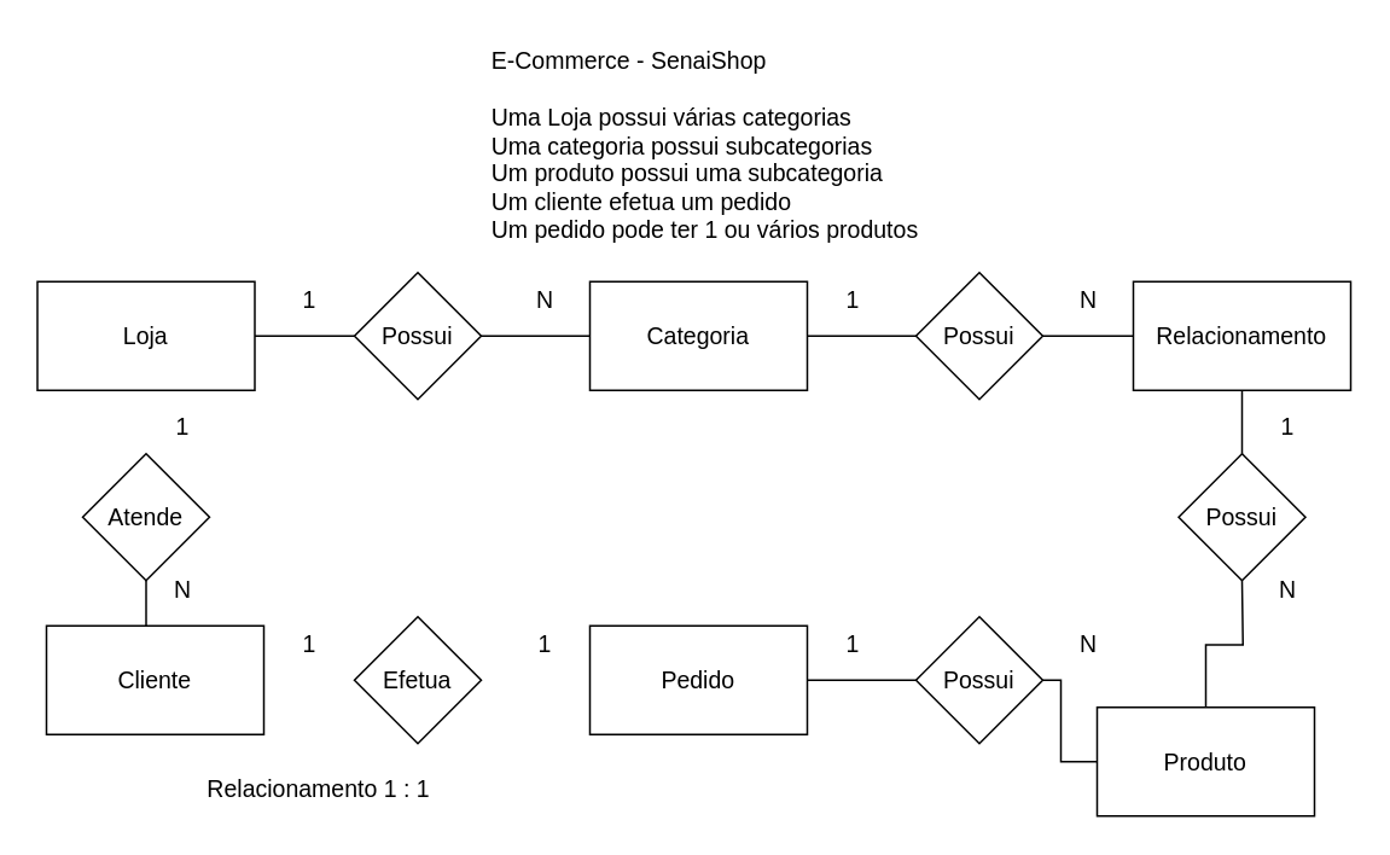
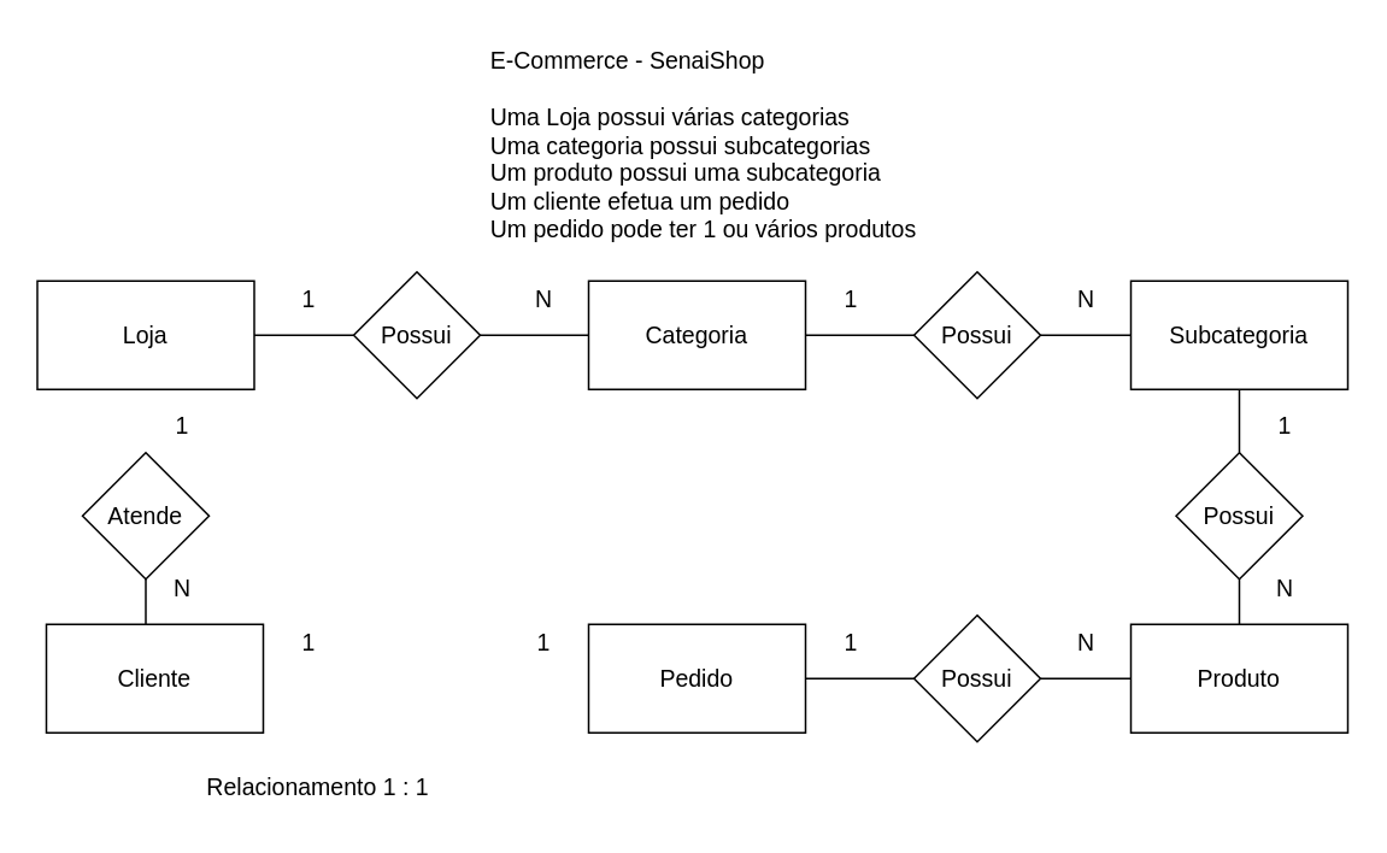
  <mxCell id="0" />
  <mxCell id="1" parent="0" />
  <mxCell id="2" value="&lt;font style=&quot;font-size: 13px;&quot;&gt;Loja&lt;/font&gt;" style="rounded=0;whiteSpace=wrap;html=1;" parent="1" vertex="1"><mxGeometry x="20" y="155" width="120" height="60" as="geometry" /></mxCell>
  <mxCell id="3" value="&lt;div style=&quot;font-size: 13px;&quot;&gt;&lt;font style=&quot;font-size: 13px;&quot;&gt;E-Commerce - SenaiShop&lt;/font&gt;&lt;/div&gt;&lt;div style=&quot;font-size: 13px;&quot;&gt;&lt;font style=&quot;font-size: 13px;&quot;&gt;&lt;br&gt;&lt;/font&gt;&lt;/div&gt;&lt;div style=&quot;font-size: 13px;&quot;&gt;&lt;font style=&quot;font-size: 13px;&quot;&gt;Uma Loja possui várias categorias&lt;/font&gt;&lt;/div&gt;&lt;div style=&quot;font-size: 13px;&quot;&gt;&lt;font style=&quot;font-size: 13px;&quot;&gt;Uma categoria possui subcategorias&lt;/font&gt;&lt;/div&gt;&lt;div style=&quot;font-size: 13px;&quot;&gt;&lt;font style=&quot;font-size: 13px;&quot;&gt;Um produto possui uma subcategoria&lt;/font&gt;&lt;/div&gt;&lt;div style=&quot;font-size: 13px;&quot;&gt;&lt;font style=&quot;font-size: 13px;&quot;&gt;Um cliente efetua um pedido&lt;/font&gt;&lt;/div&gt;&lt;div style=&quot;font-size: 13px;&quot;&gt;&lt;font style=&quot;font-size: 13px;&quot;&gt;Um pedido pode ter 1 ou vários produtos&lt;/font&gt;&lt;/div&gt;" style="text;html=1;align=left;verticalAlign=middle;resizable=0;points=[];autosize=1;strokeColor=none;fillColor=none;" parent="1" vertex="1"><mxGeometry x="269" y="20" width="260" height="120" as="geometry" /></mxCell>
  <mxCell id="4" value="&lt;font style=&quot;font-size: 13px;&quot;&gt;Categoria&lt;/font&gt;" style="rounded=0;whiteSpace=wrap;html=1;" parent="1" vertex="1"><mxGeometry x="325" y="155" width="120" height="60" as="geometry" /></mxCell>
  <mxCell id="5" style="edgeStyle=orthogonalEdgeStyle;rounded=0;orthogonalLoop=1;jettySize=auto;html=1;entryX=1;entryY=0.5;entryDx=0;entryDy=0;endArrow=none;endFill=0;" parent="1" source="6" target="14" edge="1"><mxGeometry relative="1" as="geometry" /></mxCell>
- <mxCell id="6" value="&lt;font style=&quot;font-size: 13px;&quot;&gt;Relacionamento&lt;/font&gt;" style="rounded=0;whiteSpace=wrap;html=1;" parent="1" vertex="1"><mxGeometry x="625" y="155" width="120" height="60" as="geometry" /></mxCell>
+ <mxCell id="6" value="&lt;font style=&quot;font-size: 13px;&quot;&gt;Subcategoria&lt;/font&gt;" style="rounded=0;whiteSpace=wrap;html=1;" parent="1" vertex="1"><mxGeometry x="625" y="155" width="120" height="60" as="geometry" /></mxCell>
  <mxCell id="7" style="edgeStyle=orthogonalEdgeStyle;rounded=0;orthogonalLoop=1;jettySize=auto;html=1;endArrow=none;endFill=0;" parent="1" source="8" target="16" edge="1"><mxGeometry relative="1" as="geometry" /></mxCell>
- <mxCell id="8" value="&lt;font style=&quot;font-size: 13px;&quot;&gt;Produto&lt;/font&gt;" style="rounded=0;whiteSpace=wrap;html=1;" parent="1" vertex="1"><mxGeometry x="605" y="390" width="120" height="60" as="geometry" /></mxCell>
+ <mxCell id="8" value="&lt;font style=&quot;font-size: 13px;&quot;&gt;Produto&lt;/font&gt;" style="rounded=0;whiteSpace=wrap;html=1;" parent="1" vertex="1"><mxGeometry x="625" y="345" width="120" height="60" as="geometry" /></mxCell>
  <mxCell id="9" value="&lt;font style=&quot;font-size: 13px;&quot;&gt;Pedido&lt;/font&gt;" style="rounded=0;whiteSpace=wrap;html=1;" parent="1" vertex="1"><mxGeometry x="325" y="345" width="120" height="60" as="geometry" /></mxCell>
  <mxCell id="10" style="edgeStyle=orthogonalEdgeStyle;rounded=0;orthogonalLoop=1;jettySize=auto;html=1;entryX=1;entryY=0.5;entryDx=0;entryDy=0;endArrow=none;endFill=0;" parent="1" source="12" target="2" edge="1"><mxGeometry relative="1" as="geometry" /></mxCell>
  <mxCell id="11" style="edgeStyle=orthogonalEdgeStyle;rounded=0;orthogonalLoop=1;jettySize=auto;html=1;entryX=0;entryY=0.5;entryDx=0;entryDy=0;endArrow=none;endFill=0;" parent="1" source="12" target="4" edge="1"><mxGeometry relative="1" as="geometry" /></mxCell>
  <mxCell id="12" value="&lt;font style=&quot;font-size: 13px;&quot;&gt;Possui&lt;/font&gt;" style="rhombus;whiteSpace=wrap;html=1;" parent="1" vertex="1"><mxGeometry x="195" y="150" width="70" height="70" as="geometry" /></mxCell>
  <mxCell id="13" style="edgeStyle=orthogonalEdgeStyle;rounded=0;orthogonalLoop=1;jettySize=auto;html=1;entryX=1;entryY=0.5;entryDx=0;entryDy=0;endArrow=none;endFill=0;" parent="1" source="14" target="4" edge="1"><mxGeometry relative="1" as="geometry" /></mxCell>
  <mxCell id="14" value="&lt;font style=&quot;font-size: 13px;&quot;&gt;Possui&lt;/font&gt;" style="rhombus;whiteSpace=wrap;html=1;" parent="1" vertex="1"><mxGeometry x="505" y="150" width="70" height="70" as="geometry" /></mxCell>
  <mxCell id="15" style="edgeStyle=orthogonalEdgeStyle;rounded=0;orthogonalLoop=1;jettySize=auto;html=1;exitX=0;exitY=0.5;exitDx=0;exitDy=0;entryX=1;entryY=0.5;entryDx=0;entryDy=0;endArrow=none;endFill=0;" parent="1" source="16" target="9" edge="1"><mxGeometry relative="1" as="geometry" /></mxCell>
  <mxCell id="16" value="&lt;font style=&quot;font-size: 13px;&quot;&gt;Possui&lt;/font&gt;" style="rhombus;whiteSpace=wrap;html=1;" parent="1" vertex="1"><mxGeometry x="505" y="340" width="70" height="70" as="geometry" /></mxCell>
  <mxCell id="17" style="edgeStyle=orthogonalEdgeStyle;rounded=0;orthogonalLoop=1;jettySize=auto;html=1;exitX=0.5;exitY=0;exitDx=0;exitDy=0;entryX=0.5;entryY=1;entryDx=0;entryDy=0;endArrow=none;endFill=0;" parent="1" source="19" target="6" edge="1"><mxGeometry relative="1" as="geometry" /></mxCell>
  <mxCell id="18" style="edgeStyle=orthogonalEdgeStyle;rounded=0;orthogonalLoop=1;jettySize=auto;html=1;exitX=0.5;exitY=1;exitDx=0;exitDy=0;entryX=0.5;entryY=0;entryDx=0;entryDy=0;endArrow=none;endFill=0;" parent="1" target="8" edge="1"><mxGeometry relative="1" as="geometry"><mxPoint x="685" y="320" as="sourcePoint" /></mxGeometry></mxCell>
  <mxCell id="19" value="&lt;font style=&quot;font-size: 13px;&quot;&gt;Possui&lt;/font&gt;" style="rhombus;whiteSpace=wrap;html=1;" parent="1" vertex="1"><mxGeometry x="650" y="250" width="70" height="70" as="geometry" /></mxCell>
  <mxCell id="20" value="&lt;font style=&quot;font-size: 13px;&quot;&gt;1&lt;/font&gt;" style="text;html=1;align=center;verticalAlign=middle;resizable=0;points=[];autosize=1;strokeColor=none;fillColor=none;" parent="1" vertex="1"><mxGeometry x="455" y="340" width="30" height="30" as="geometry" /></mxCell>
  <mxCell id="21" value="&lt;span style=&quot;font-size: 13px;&quot;&gt;N&lt;/span&gt;" style="text;html=1;align=center;verticalAlign=middle;resizable=0;points=[];autosize=1;strokeColor=none;fillColor=none;" parent="1" vertex="1"><mxGeometry x="585" y="340" width="30" height="30" as="geometry" /></mxCell>
  <mxCell id="22" value="&lt;font style=&quot;font-size: 13px;&quot;&gt;1&lt;/font&gt;" style="text;html=1;align=center;verticalAlign=middle;resizable=0;points=[];autosize=1;strokeColor=none;fillColor=none;" parent="1" vertex="1"><mxGeometry x="695" y="220" width="30" height="30" as="geometry" /></mxCell>
  <mxCell id="23" value="&lt;span style=&quot;font-size: 13px;&quot;&gt;N&lt;/span&gt;" style="text;html=1;align=center;verticalAlign=middle;resizable=0;points=[];autosize=1;strokeColor=none;fillColor=none;" parent="1" vertex="1"><mxGeometry x="285" y="150" width="30" height="30" as="geometry" /></mxCell>
  <mxCell id="24" value="&lt;font style=&quot;font-size: 13px;&quot;&gt;1&lt;/font&gt;" style="text;html=1;align=center;verticalAlign=middle;resizable=0;points=[];autosize=1;strokeColor=none;fillColor=none;" parent="1" vertex="1"><mxGeometry x="155" y="150" width="30" height="30" as="geometry" /></mxCell>
  <mxCell id="25" value="&lt;font style=&quot;font-size: 13px;&quot;&gt;1&lt;/font&gt;" style="text;html=1;align=center;verticalAlign=middle;resizable=0;points=[];autosize=1;strokeColor=none;fillColor=none;" parent="1" vertex="1"><mxGeometry x="455" y="150" width="30" height="30" as="geometry" /></mxCell>
  <mxCell id="26" value="&lt;span style=&quot;font-size: 13px;&quot;&gt;N&lt;/span&gt;" style="text;html=1;align=center;verticalAlign=middle;resizable=0;points=[];autosize=1;strokeColor=none;fillColor=none;" parent="1" vertex="1"><mxGeometry x="585" y="150" width="30" height="30" as="geometry" /></mxCell>
  <mxCell id="27" value="&lt;span style=&quot;font-size: 13px;&quot;&gt;N&lt;/span&gt;" style="text;html=1;align=center;verticalAlign=middle;resizable=0;points=[];autosize=1;strokeColor=none;fillColor=none;" parent="1" vertex="1"><mxGeometry x="695" y="310" width="30" height="30" as="geometry" /></mxCell>
  <mxCell id="28" value="&lt;span style=&quot;font-size: 13px;&quot;&gt;Cliente&lt;/span&gt;" style="rounded=0;whiteSpace=wrap;html=1;" vertex="1" parent="1"><mxGeometry x="25" y="345" width="120" height="60" as="geometry" /></mxCell>
- <mxCell id="29" value="&lt;span style=&quot;font-size: 13px;&quot;&gt;Efetua&lt;/span&gt;" style="rhombus;whiteSpace=wrap;html=1;" vertex="1" parent="1"><mxGeometry x="195" y="340" width="70" height="70" as="geometry" /></mxCell>
  <mxCell id="30" value="&lt;font style=&quot;font-size: 13px;&quot;&gt;1&lt;/font&gt;" style="text;html=1;align=center;verticalAlign=middle;resizable=0;points=[];autosize=1;strokeColor=none;fillColor=none;" vertex="1" parent="1"><mxGeometry x="155" y="340" width="30" height="30" as="geometry" /></mxCell>
  <mxCell id="31" value="&lt;span style=&quot;font-size: 13px;&quot;&gt;1&lt;/span&gt;" style="text;html=1;align=center;verticalAlign=middle;resizable=0;points=[];autosize=1;strokeColor=none;fillColor=none;" vertex="1" parent="1"><mxGeometry x="285" y="340" width="30" height="30" as="geometry" /></mxCell>
  <mxCell id="32" value="&lt;font style=&quot;font-size: 13px;&quot;&gt;Relacionamento 1 : 1&lt;/font&gt;" style="text;html=1;align=center;verticalAlign=middle;resizable=0;points=[];autosize=1;strokeColor=none;fillColor=none;" vertex="1" parent="1"><mxGeometry x="100" y="420" width="150" height="30" as="geometry" /></mxCell>
  <mxCell id="33" style="edgeStyle=orthogonalEdgeStyle;rounded=0;orthogonalLoop=1;jettySize=auto;html=1;endArrow=none;endFill=0;" edge="1" parent="1"><mxGeometry relative="1" as="geometry"><mxPoint x="80" y="320" as="sourcePoint" /><mxPoint x="80" y="345" as="targetPoint" /></mxGeometry></mxCell>
  <mxCell id="34" value="&lt;span style=&quot;font-size: 13px;&quot;&gt;Atende&lt;/span&gt;" style="rhombus;whiteSpace=wrap;html=1;" vertex="1" parent="1"><mxGeometry x="45" y="250" width="70" height="70" as="geometry" /></mxCell>
  <mxCell id="35" value="&lt;font style=&quot;font-size: 13px;&quot;&gt;1&lt;/font&gt;" style="text;html=1;align=center;verticalAlign=middle;resizable=0;points=[];autosize=1;strokeColor=none;fillColor=none;" vertex="1" parent="1"><mxGeometry x="85" y="220" width="30" height="30" as="geometry" /></mxCell>
  <mxCell id="36" value="&lt;span style=&quot;font-size: 13px;&quot;&gt;N&lt;/span&gt;" style="text;html=1;align=center;verticalAlign=middle;resizable=0;points=[];autosize=1;strokeColor=none;fillColor=none;" vertex="1" parent="1"><mxGeometry x="85" y="310" width="30" height="30" as="geometry" /></mxCell>
